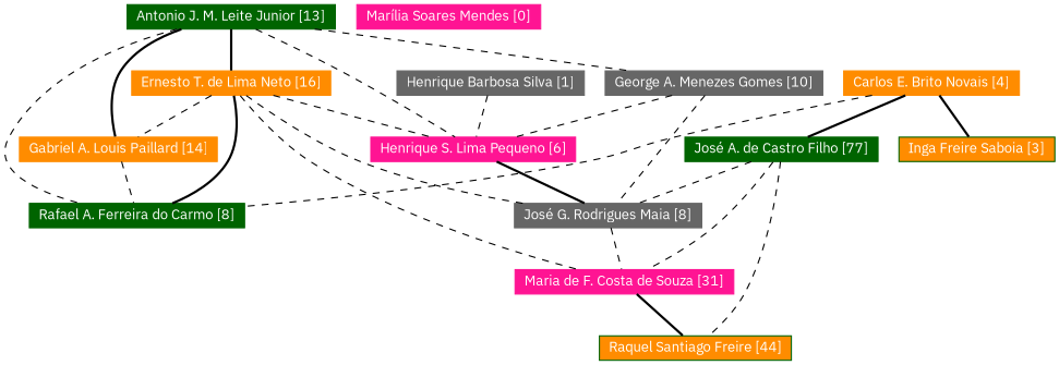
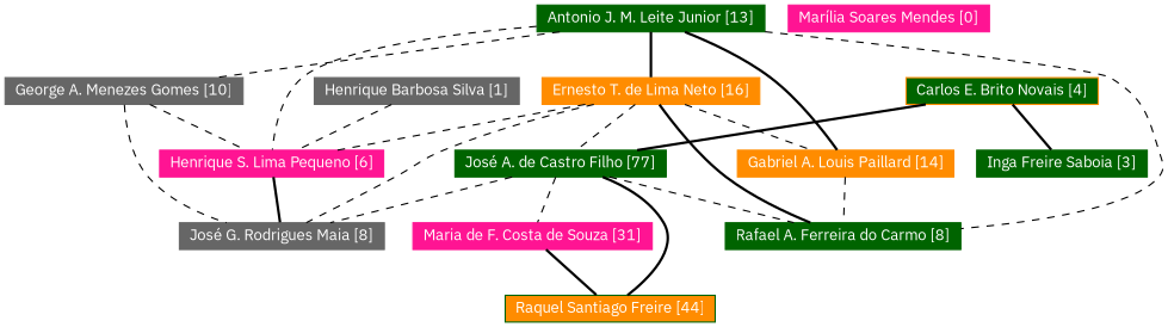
  strict graph {
    fontname="IBM Plex Sans"
    node [color=darkgreen fontcolor="#FFFFFF" fontname="IBM Plex Sans" fontsize=12 shape=rectangle style=filled]
    edge [fontname="IBM Plex Sans" style=dashed]
    n1 [height=0.29167 label="Antonio J. M. Leite Junior [13]" width=2.2778]
    n2 [color=darkorange height=0.29167 label="Ernesto T. de Lima Neto [16]" width=2.1528]
    n3 [color=darkorange height=0.29167 label="Gabriel A. Louis Paillard [14]" width=2.1944]
    n4 [color=gray40 height=0.29167 label="George A. Menezes Gomes [10]" width=2.3611]
    n5 [color=deeppink height=0.29167 label="Henrique S. Lima Pequeno [6]" width=2.25]
    n6 [height=0.29167 label="Rafael A. Ferreira do Carmo [8]" width=2.3333]
    n7 [height=0.29167 label="José A. de Castro Filho [77]" width=2.0694]
    n8 [color=gray40 height=0.29167 label="José G. Rodrigues Maia [8]" width=2.0417]
    n9 [color=deeppink height=0.29167 label="Maria de F. Costa de Souza [31]" width=2.3472]
    n10 [fillcolor=darkorange height=0.29167 label="Raquel Santiago Freire [44]" width=2.0556]
-   n11 [color=darkorange height=0.29167 label="Carlos E. Brito Novais [4]" width=1.9583]
-   n12 [height=0.29167 label="Inga Freire Saboia [3]" width=1.6667 fillcolor=darkorange]
+   n11 [color=darkorange height=0.29167 label="Carlos E. Brito Novais [4]" width=1.9583 fillcolor=darkgreen]
+   n12 [height=0.29167 label="Inga Freire Saboia [3]" width=1.6667]
    n13 [color=gray40 height=0.29167 label="Henrique Barbosa Silva [1]" width=2.0278]
    n14 [color=deeppink height=0.29167 label="Marília Soares Mendes [0]" width=1.9722]
    n1 -- n2 [style=bold]
    n1 -- n3 [style=bold]
    n1 -- n4
    n1 -- n5
    n1 -- n6
    n2 -- n3
    n2 -- n5
    n2 -- n6 [style=bold]
-   n2 -- n9
+   n2 -- n7
    n2 -- n8
    n3 -- n6
    n4 -- n5
    n4 -- n8
    n5 -- n8 [style=bold]
    n7 -- n8
    n7 -- n9
-   n7 -- n10
-   n8 -- n9
+   n7 -- n10 [style=bold]
    n9 -- n10 [style=bold]
-   n11 -- n6
+   n7 -- n6
    n11 -- n7 [style=bold]
    n11 -- n12 [style=bold]
    n13 -- n5
  }
